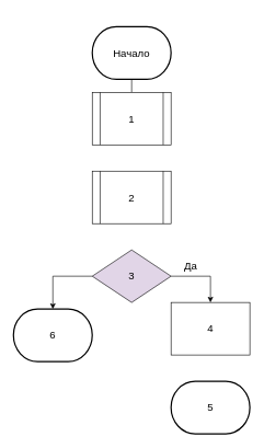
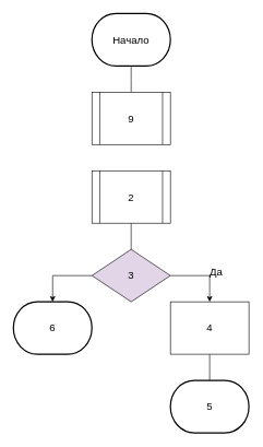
  <mxCell id="0" />
  <mxCell id="1" parent="0" />
  <mxCell id="2" style="edgeStyle=orthogonalEdgeStyle;rounded=0;orthogonalLoop=1;jettySize=auto;html=1;entryX=0.5;entryY=0;entryDx=0;entryDy=0;fontSize=16;endArrow=none;endFill=0;" edge="1" parent="1" source="3"><mxGeometry relative="1" as="geometry"><mxPoint x="200" y="140" as="targetPoint" /></mxGeometry></mxCell>
- <mxCell id="3" value="&lt;font style=&quot;font-size: 16px;&quot;&gt;Начало&lt;/font&gt;" style="strokeWidth=2;html=1;shape=mxgraph.flowchart.terminator;whiteSpace=wrap;" vertex="1" parent="1"><mxGeometry x="140" y="40" width="120" height="80" as="geometry" /></mxCell>
- <mxCell id="4" value="&lt;font style=&quot;font-size: 16px;&quot;&gt;6&lt;/font&gt;" style="strokeWidth=2;html=1;shape=mxgraph.flowchart.terminator;whiteSpace=wrap;" vertex="1" parent="1"><mxGeometry x="20" y="470" width="120" height="80" as="geometry" /></mxCell>
- <mxCell id="5" value="&lt;div&gt;1&lt;/div&gt;" style="shape=process;whiteSpace=wrap;html=1;backgroundOutline=1;fontSize=16;" vertex="1" parent="1"><mxGeometry x="140" y="140" width="120" height="80" as="geometry" /></mxCell>
+ <mxCell id="3" value="&lt;font style=&quot;font-size: 16px;&quot;&gt;Начало&lt;/font&gt;" style="strokeWidth=2;html=1;shape=mxgraph.flowchart.terminator;whiteSpace=wrap;" vertex="1" parent="1"><mxGeometry x="140" y="20" width="120" height="80" as="geometry" /></mxCell>
+ <mxCell id="4" value="&lt;font style=&quot;font-size: 16px;&quot;&gt;6&lt;/font&gt;" style="strokeWidth=2;html=1;shape=mxgraph.flowchart.terminator;whiteSpace=wrap;" vertex="1" parent="1"><mxGeometry x="20" y="460" width="120" height="80" as="geometry" /></mxCell>
+ <mxCell id="5" value="&lt;div&gt;9&lt;/div&gt;" style="shape=process;whiteSpace=wrap;html=1;backgroundOutline=1;fontSize=16;" vertex="1" parent="1"><mxGeometry x="140" y="140" width="120" height="80" as="geometry" /></mxCell>
  <mxCell id="6" style="edgeStyle=orthogonalEdgeStyle;rounded=0;orthogonalLoop=1;jettySize=auto;html=1;entryX=0.5;entryY=0;entryDx=0;entryDy=0;fontSize=16;" edge="1" parent="1" source="7"><mxGeometry relative="1" as="geometry"><mxPoint x="320" y="460" as="targetPoint" /><Array as="points"><mxPoint x="320" y="420" /></Array></mxGeometry></mxCell>
  <mxCell id="7" value="&lt;div&gt;3&lt;/div&gt;" style="rhombus;whiteSpace=wrap;html=1;fontSize=16;fillColor=#e1d5e7;" vertex="1" parent="1"><mxGeometry x="140" y="380" width="120" height="80" as="geometry" /></mxCell>
  <mxCell id="8" style="edgeStyle=orthogonalEdgeStyle;rounded=0;orthogonalLoop=1;jettySize=auto;html=1;entryX=0.5;entryY=0;entryDx=0;entryDy=0;entryPerimeter=0;fontSize=16;exitX=0;exitY=0.5;exitDx=0;exitDy=0;" edge="1" parent="1" source="7" target="4"><mxGeometry relative="1" as="geometry"><mxPoint x="80" y="540" as="sourcePoint" /><Array as="points"><mxPoint x="80" y="420" /></Array></mxGeometry></mxCell>
- <mxCell id="9" value="Да" style="text;html=1;strokeColor=none;fillColor=none;align=center;verticalAlign=middle;whiteSpace=wrap;rounded=0;fontSize=16;" vertex="1" parent="1"><mxGeometry x="260" y="390" width="60" height="30" as="geometry" /></mxCell>
+ <mxCell id="9" value="Да" style="text;html=1;strokeColor=none;fillColor=none;align=center;verticalAlign=middle;whiteSpace=wrap;rounded=0;fontSize=16;" vertex="1" parent="1"><mxGeometry x="300" y="400" width="60" height="30" as="geometry" /></mxCell>
+ <mxCell id="10" style="edgeStyle=orthogonalEdgeStyle;rounded=0;orthogonalLoop=1;jettySize=auto;html=1;entryX=0.5;entryY=0;entryDx=0;entryDy=0;fontSize=16;endArrow=none;endFill=0;" edge="1" parent="1" source="11" target="7"><mxGeometry relative="1" as="geometry" /></mxCell>
  <mxCell id="11" value="2" style="shape=process;whiteSpace=wrap;html=1;backgroundOutline=1;fontSize=16;" vertex="1" parent="1"><mxGeometry x="140" y="260" width="120" height="80" as="geometry" /></mxCell>
+ <mxCell id="12" style="edgeStyle=orthogonalEdgeStyle;rounded=0;orthogonalLoop=1;jettySize=auto;html=1;entryX=0.5;entryY=0;entryDx=0;entryDy=0;entryPerimeter=0;fontSize=16;endArrow=none;endFill=0;" edge="1" parent="1" source="13" target="14"><mxGeometry relative="1" as="geometry" /></mxCell>
  <mxCell id="13" value="4" style="rounded=0;whiteSpace=wrap;html=1;fontSize=16;" vertex="1" parent="1"><mxGeometry x="260" y="460" width="120" height="80" as="geometry" /></mxCell>
  <mxCell id="14" value="&lt;font style=&quot;font-size: 16px;&quot;&gt;5&lt;/font&gt;" style="strokeWidth=2;html=1;shape=mxgraph.flowchart.terminator;whiteSpace=wrap;" vertex="1" parent="1"><mxGeometry x="260" y="580" width="120" height="80" as="geometry" /></mxCell>
